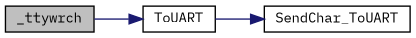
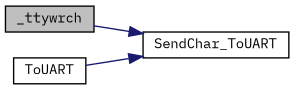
  digraph {
    fontname="IBM Plex Mono"
    rankdir=LR
    node [color=black fillcolor=white fontname="IBM Plex Mono" fontsize=10 shape=record style=filled]
    edge [color=midnightblue fontname="IBM Plex Mono" fontsize=10 labelfontname=Helvetica labelfontsize=10 style=solid]
    n1 [fillcolor=grey75 fontcolor=black height=0.2 label=_ttywrch width=0.4]
    n2 [height=0.2 label=ToUART width=0.4]
    n3 [height=0.2 label=SendChar_ToUART width=0.4]
-   n1 -> n2
+   n1 -> n3
    n2 -> n3
  }
